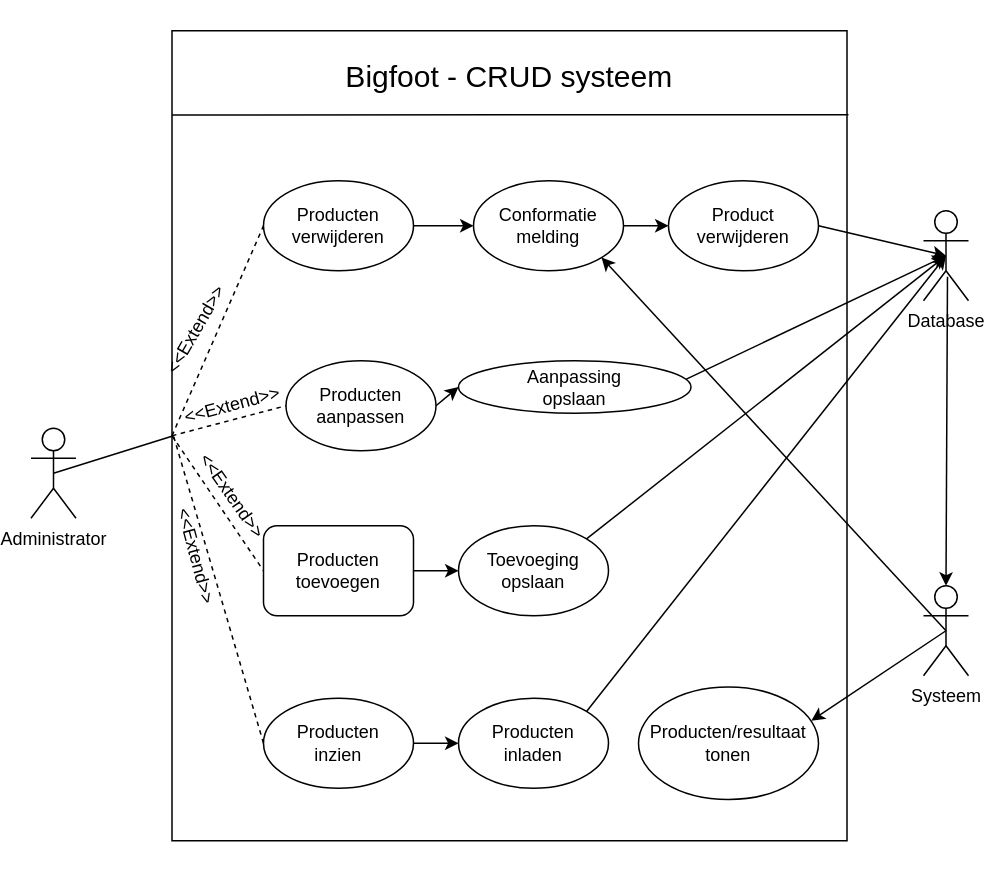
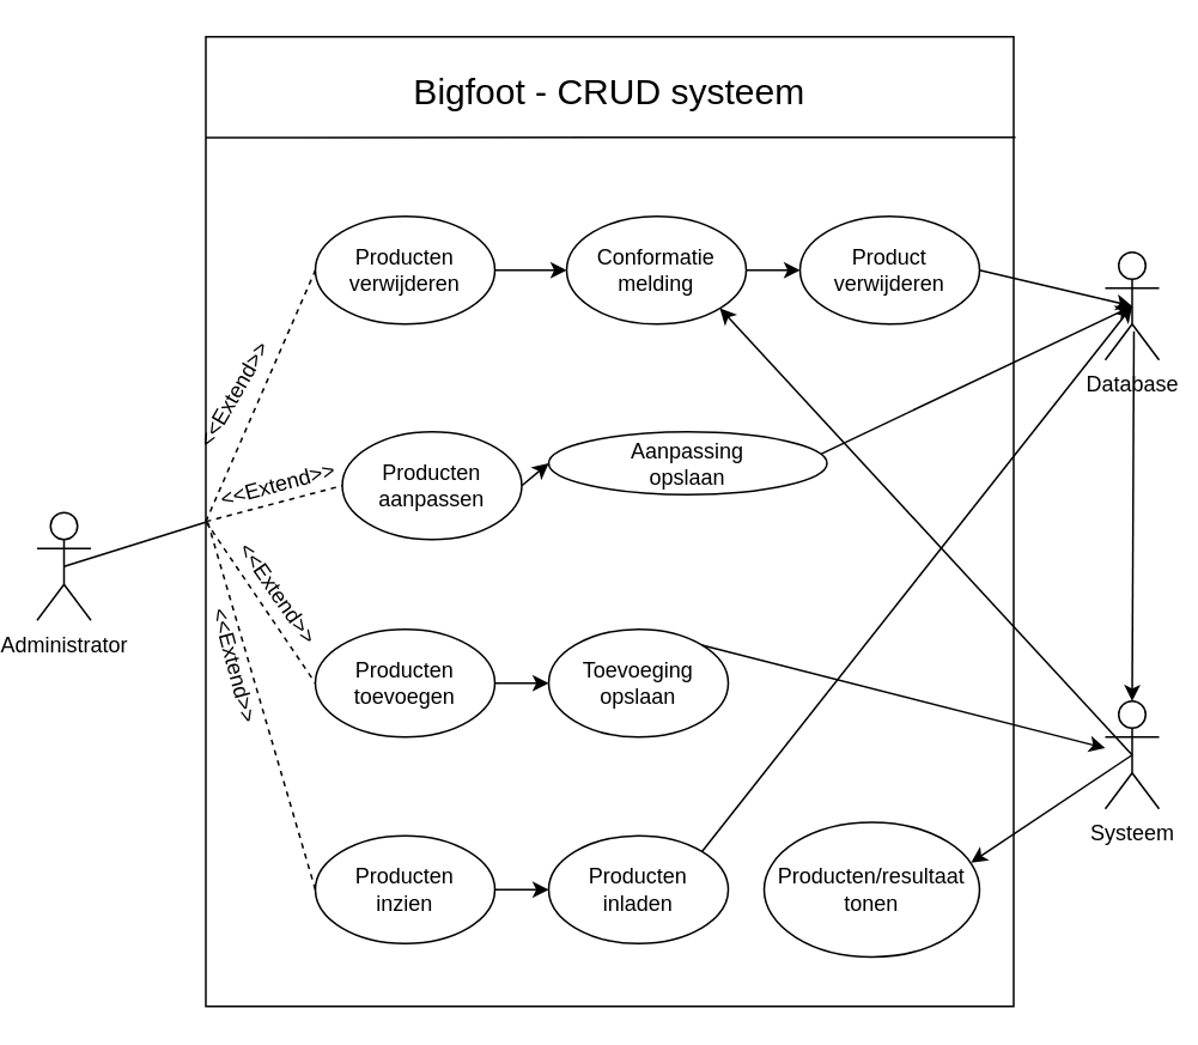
  <mxCell id="0" />
  <mxCell id="1" parent="0" />
  <mxCell id="2" value="" style="rounded=0;whiteSpace=wrap;html=1;" parent="1" vertex="1"><mxGeometry x="114" y="20" width="450" height="540" as="geometry" /></mxCell>
  <mxCell id="3" value="Administrator" style="shape=umlActor;verticalLabelPosition=bottom;verticalAlign=top;html=1;" parent="1" vertex="1"><mxGeometry x="20" y="285" width="30" height="60" as="geometry" /></mxCell>
  <mxCell id="4" value="Database" style="shape=umlActor;verticalLabelPosition=bottom;verticalAlign=top;html=1;" parent="1" vertex="1"><mxGeometry x="615" y="140" width="30" height="60" as="geometry" /></mxCell>
  <mxCell id="5" value="Systeem" style="shape=umlActor;verticalLabelPosition=bottom;verticalAlign=top;html=1;" parent="1" vertex="1"><mxGeometry x="615" y="390" width="30" height="60" as="geometry" /></mxCell>
  <mxCell id="6" value="&lt;font style=&quot;font-size: 20px&quot;&gt;Bigfoot - CRUD systeem&lt;/font&gt;" style="text;html=1;strokeColor=none;fillColor=none;align=center;verticalAlign=middle;whiteSpace=wrap;rounded=0;" parent="1" vertex="1"><mxGeometry x="214" y="40" width="250" height="20" as="geometry" /></mxCell>
  <mxCell id="7" value="" style="endArrow=none;dashed=1;html=1;exitX=0;exitY=0.5;exitDx=0;exitDy=0;entryX=0;entryY=0.5;entryDx=0;entryDy=0;" parent="1" source="2" target="8" edge="1"><mxGeometry width="50" height="50" relative="1" as="geometry"><mxPoint x="365" y="300" as="sourcePoint" /><mxPoint x="415" y="250" as="targetPoint" /></mxGeometry></mxCell>
  <mxCell id="8" value="&lt;div&gt;Producten&lt;/div&gt;&lt;div&gt;verwijderen&lt;br&gt;&lt;/div&gt;" style="ellipse;whiteSpace=wrap;html=1;" parent="1" vertex="1"><mxGeometry x="175" y="120" width="100" height="60" as="geometry" /></mxCell>
  <mxCell id="9" value="" style="endArrow=none;html=1;exitX=0.5;exitY=0.5;exitDx=0;exitDy=0;exitPerimeter=0;" parent="1" source="3" edge="1"><mxGeometry width="50" height="50" relative="1" as="geometry"><mxPoint x="365" y="300" as="sourcePoint" /><mxPoint x="115" y="290" as="targetPoint" /></mxGeometry></mxCell>
  <mxCell id="10" value="&lt;div&gt;Producten&lt;/div&gt;&lt;div&gt;inzien&lt;br&gt;&lt;/div&gt;" style="ellipse;whiteSpace=wrap;html=1;" parent="1" vertex="1"><mxGeometry x="175" y="465" width="100" height="60" as="geometry" /></mxCell>
- <mxCell id="11" value="&lt;div&gt;Producten&lt;/div&gt;&lt;div&gt;toevoegen&lt;br&gt;&lt;/div&gt;" style="whiteSpace=wrap;html=1;rounded=1;" parent="1" vertex="1"><mxGeometry x="175" y="350" width="100" height="60" as="geometry" /></mxCell>
+ <mxCell id="11" value="&lt;div&gt;Producten&lt;/div&gt;&lt;div&gt;toevoegen&lt;br&gt;&lt;/div&gt;" style="ellipse;whiteSpace=wrap;html=1;" parent="1" vertex="1"><mxGeometry x="175" y="350" width="100" height="60" as="geometry" /></mxCell>
  <mxCell id="12" value="&lt;div&gt;Producten&lt;/div&gt;&lt;div&gt;aanpassen&lt;br&gt;&lt;/div&gt;" style="ellipse;whiteSpace=wrap;html=1;" parent="1" vertex="1"><mxGeometry x="190" y="240" width="100" height="60" as="geometry" /></mxCell>
  <mxCell id="13" value="" style="endArrow=none;dashed=1;html=1;exitX=0;exitY=0.5;exitDx=0;exitDy=0;entryX=0;entryY=0.5;entryDx=0;entryDy=0;" parent="1" source="2" target="12" edge="1"><mxGeometry width="50" height="50" relative="1" as="geometry"><mxPoint x="365" y="300" as="sourcePoint" /><mxPoint x="415" y="250" as="targetPoint" /></mxGeometry></mxCell>
  <mxCell id="14" value="" style="endArrow=none;dashed=1;html=1;exitX=0;exitY=0.5;exitDx=0;exitDy=0;" parent="1" source="10" edge="1"><mxGeometry width="50" height="50" relative="1" as="geometry"><mxPoint x="365" y="300" as="sourcePoint" /><mxPoint x="115" y="290" as="targetPoint" /></mxGeometry></mxCell>
  <mxCell id="15" value="" style="endArrow=none;dashed=1;html=1;exitX=0;exitY=0.5;exitDx=0;exitDy=0;entryX=0;entryY=0.5;entryDx=0;entryDy=0;" parent="1" source="2" target="11" edge="1"><mxGeometry width="50" height="50" relative="1" as="geometry"><mxPoint x="365" y="300" as="sourcePoint" /><mxPoint x="205" y="320" as="targetPoint" /></mxGeometry></mxCell>
  <mxCell id="16" value="" style="endArrow=none;html=1;exitX=0;exitY=0.104;exitDx=0;exitDy=0;exitPerimeter=0;" parent="1" source="2" edge="1"><mxGeometry width="50" height="50" relative="1" as="geometry"><mxPoint x="365" y="300" as="sourcePoint" /><mxPoint x="565" y="76" as="targetPoint" /></mxGeometry></mxCell>
  <mxCell id="17" value="Conformatie melding" style="ellipse;whiteSpace=wrap;html=1;" parent="1" vertex="1"><mxGeometry x="315" y="120" width="100" height="60" as="geometry" /></mxCell>
  <mxCell id="18" value="Product &lt;br&gt;verwijderen" style="ellipse;whiteSpace=wrap;html=1;" parent="1" vertex="1"><mxGeometry x="445" y="120" width="100" height="60" as="geometry" /></mxCell>
  <mxCell id="19" value="" style="endArrow=classic;html=1;exitX=1;exitY=0.5;exitDx=0;exitDy=0;entryX=0;entryY=0.5;entryDx=0;entryDy=0;" parent="1" source="8" target="17" edge="1"><mxGeometry width="50" height="50" relative="1" as="geometry"><mxPoint x="365" y="330" as="sourcePoint" /><mxPoint x="415" y="280" as="targetPoint" /></mxGeometry></mxCell>
  <mxCell id="20" value="" style="endArrow=classic;html=1;exitX=0.5;exitY=0.5;exitDx=0;exitDy=0;exitPerimeter=0;entryX=1;entryY=1;entryDx=0;entryDy=0;" parent="1" source="5" target="17" edge="1"><mxGeometry width="50" height="50" relative="1" as="geometry"><mxPoint x="365" y="330" as="sourcePoint" /><mxPoint x="415" y="280" as="targetPoint" /></mxGeometry></mxCell>
  <mxCell id="21" value="" style="endArrow=classic;html=1;exitX=1;exitY=0.5;exitDx=0;exitDy=0;entryX=0.5;entryY=0.5;entryDx=0;entryDy=0;entryPerimeter=0;" parent="1" source="18" target="4" edge="1"><mxGeometry width="50" height="50" relative="1" as="geometry"><mxPoint x="365" y="330" as="sourcePoint" /><mxPoint x="415" y="280" as="targetPoint" /></mxGeometry></mxCell>
  <mxCell id="22" value="" style="endArrow=classic;html=1;exitX=1;exitY=0.5;exitDx=0;exitDy=0;entryX=0;entryY=0.5;entryDx=0;entryDy=0;" parent="1" source="17" target="18" edge="1"><mxGeometry width="50" height="50" relative="1" as="geometry"><mxPoint x="365" y="330" as="sourcePoint" /><mxPoint x="415" y="280" as="targetPoint" /></mxGeometry></mxCell>
  <mxCell id="23" value="&lt;div&gt;Aanpassing&lt;/div&gt;&lt;div&gt;opslaan&lt;br&gt;&lt;/div&gt;" style="ellipse;whiteSpace=wrap;html=1;" parent="1" vertex="1"><mxGeometry x="305" y="240" width="155" height="35" as="geometry" /></mxCell>
  <mxCell id="24" value="&lt;div&gt;Toevoeging&lt;/div&gt;&lt;div&gt;opslaan&lt;br&gt;&lt;/div&gt;" style="ellipse;whiteSpace=wrap;html=1;" parent="1" vertex="1"><mxGeometry x="305" y="350" width="100" height="60" as="geometry" /></mxCell>
  <mxCell id="25" value="&lt;div&gt;Producten&lt;/div&gt;&lt;div&gt;inladen&lt;/div&gt;" style="ellipse;whiteSpace=wrap;html=1;" parent="1" vertex="1"><mxGeometry x="305" y="465" width="100" height="60" as="geometry" /></mxCell>
  <mxCell id="26" value="&lt;div&gt;Producten/resultaat&lt;/div&gt;&lt;div&gt;tonen&lt;br&gt;&lt;/div&gt;" style="ellipse;whiteSpace=wrap;html=1;" parent="1" vertex="1"><mxGeometry x="425" y="457.5" width="120" height="75" as="geometry" /></mxCell>
  <mxCell id="27" value="" style="endArrow=classic;html=1;exitX=0.5;exitY=0.5;exitDx=0;exitDy=0;exitPerimeter=0;entryX=0.96;entryY=0.3;entryDx=0;entryDy=0;entryPerimeter=0;" parent="1" source="5" target="26" edge="1"><mxGeometry width="50" height="50" relative="1" as="geometry"><mxPoint x="365" y="330" as="sourcePoint" /><mxPoint x="415" y="280" as="targetPoint" /></mxGeometry></mxCell>
- <mxCell id="28" value="" style="endArrow=classic;html=1;exitX=1;exitY=0;exitDx=0;exitDy=0;entryX=0.5;entryY=0.5;entryDx=0;entryDy=0;entryPerimeter=0;" parent="1" source="24" target="4" edge="1"><mxGeometry width="50" height="50" relative="1" as="geometry"><mxPoint x="365" y="330" as="sourcePoint" /><mxPoint x="415" y="280" as="targetPoint" /></mxGeometry></mxCell>
+ <mxCell id="28" value="" style="endArrow=classic;html=1;exitX=1;exitY=0;exitDx=0;exitDy=0;" parent="1" source="24" target="5" edge="1"><mxGeometry width="50" height="50" relative="1" as="geometry"><mxPoint x="365" y="330" as="sourcePoint" /><mxPoint x="415" y="280" as="targetPoint" /></mxGeometry></mxCell>
  <mxCell id="29" value="" style="endArrow=classic;html=1;exitX=0.98;exitY=0.35;exitDx=0;exitDy=0;exitPerimeter=0;entryX=0.5;entryY=0.5;entryDx=0;entryDy=0;entryPerimeter=0;" parent="1" source="23" target="4" edge="1"><mxGeometry width="50" height="50" relative="1" as="geometry"><mxPoint x="365" y="330" as="sourcePoint" /><mxPoint x="415" y="280" as="targetPoint" /></mxGeometry></mxCell>
  <mxCell id="30" value="" style="endArrow=classic;html=1;exitX=0.533;exitY=0.733;exitDx=0;exitDy=0;exitPerimeter=0;entryX=0.5;entryY=0;entryDx=0;entryDy=0;entryPerimeter=0;" parent="1" source="4" target="5" edge="1"><mxGeometry width="50" height="50" relative="1" as="geometry"><mxPoint x="365" y="330" as="sourcePoint" /><mxPoint x="415" y="280" as="targetPoint" /></mxGeometry></mxCell>
  <mxCell id="31" value="" style="endArrow=classic;html=1;exitX=1;exitY=0.5;exitDx=0;exitDy=0;entryX=0;entryY=0.5;entryDx=0;entryDy=0;" parent="1" source="12" target="23" edge="1"><mxGeometry width="50" height="50" relative="1" as="geometry"><mxPoint x="315" y="350" as="sourcePoint" /><mxPoint x="365" y="300" as="targetPoint" /></mxGeometry></mxCell>
  <mxCell id="32" value="" style="endArrow=classic;html=1;exitX=1;exitY=0.5;exitDx=0;exitDy=0;entryX=0;entryY=0.5;entryDx=0;entryDy=0;" parent="1" source="11" target="24" edge="1"><mxGeometry width="50" height="50" relative="1" as="geometry"><mxPoint x="315" y="350" as="sourcePoint" /><mxPoint x="365" y="300" as="targetPoint" /></mxGeometry></mxCell>
  <mxCell id="33" value="" style="endArrow=classic;html=1;exitX=1;exitY=0.5;exitDx=0;exitDy=0;entryX=0;entryY=0.5;entryDx=0;entryDy=0;" parent="1" source="10" target="25" edge="1"><mxGeometry width="50" height="50" relative="1" as="geometry"><mxPoint x="315" y="350" as="sourcePoint" /><mxPoint x="365" y="300" as="targetPoint" /></mxGeometry></mxCell>
  <mxCell id="34" value="" style="endArrow=classic;html=1;exitX=1;exitY=0;exitDx=0;exitDy=0;entryX=0.5;entryY=0.5;entryDx=0;entryDy=0;entryPerimeter=0;" parent="1" source="25" target="4" edge="1"><mxGeometry width="50" height="50" relative="1" as="geometry"><mxPoint x="315" y="350" as="sourcePoint" /><mxPoint x="365" y="300" as="targetPoint" /></mxGeometry></mxCell>
  <mxCell id="35" value="&amp;lt;&amp;lt;Extend&amp;gt;&amp;gt;" style="text;html=1;align=center;verticalAlign=middle;resizable=0;points=[];autosize=1;strokeColor=none;fillColor=none;rotation=-60;" vertex="1" parent="1"><mxGeometry x="90" y="210" width="80" height="20" as="geometry" /></mxCell>
  <mxCell id="36" value="&amp;lt;&amp;lt;Extend&amp;gt;&amp;gt;" style="text;html=1;align=center;verticalAlign=middle;resizable=0;points=[];autosize=1;strokeColor=none;fillColor=none;rotation=-15;" vertex="1" parent="1"><mxGeometry x="114" y="260" width="80" height="20" as="geometry" /></mxCell>
  <mxCell id="37" value="&amp;lt;&amp;lt;Extend&amp;gt;&amp;gt;" style="text;html=1;align=center;verticalAlign=middle;resizable=0;points=[];autosize=1;strokeColor=none;fillColor=none;rotation=55;" vertex="1" parent="1"><mxGeometry x="114" y="320" width="80" height="20" as="geometry" /></mxCell>
  <mxCell id="38" value="&amp;lt;&amp;lt;Extend&amp;gt;&amp;gt;" style="text;html=1;align=center;verticalAlign=middle;resizable=0;points=[];autosize=1;strokeColor=none;fillColor=none;rotation=75;" vertex="1" parent="1"><mxGeometry x="90" y="360" width="80" height="20" as="geometry" /></mxCell>
